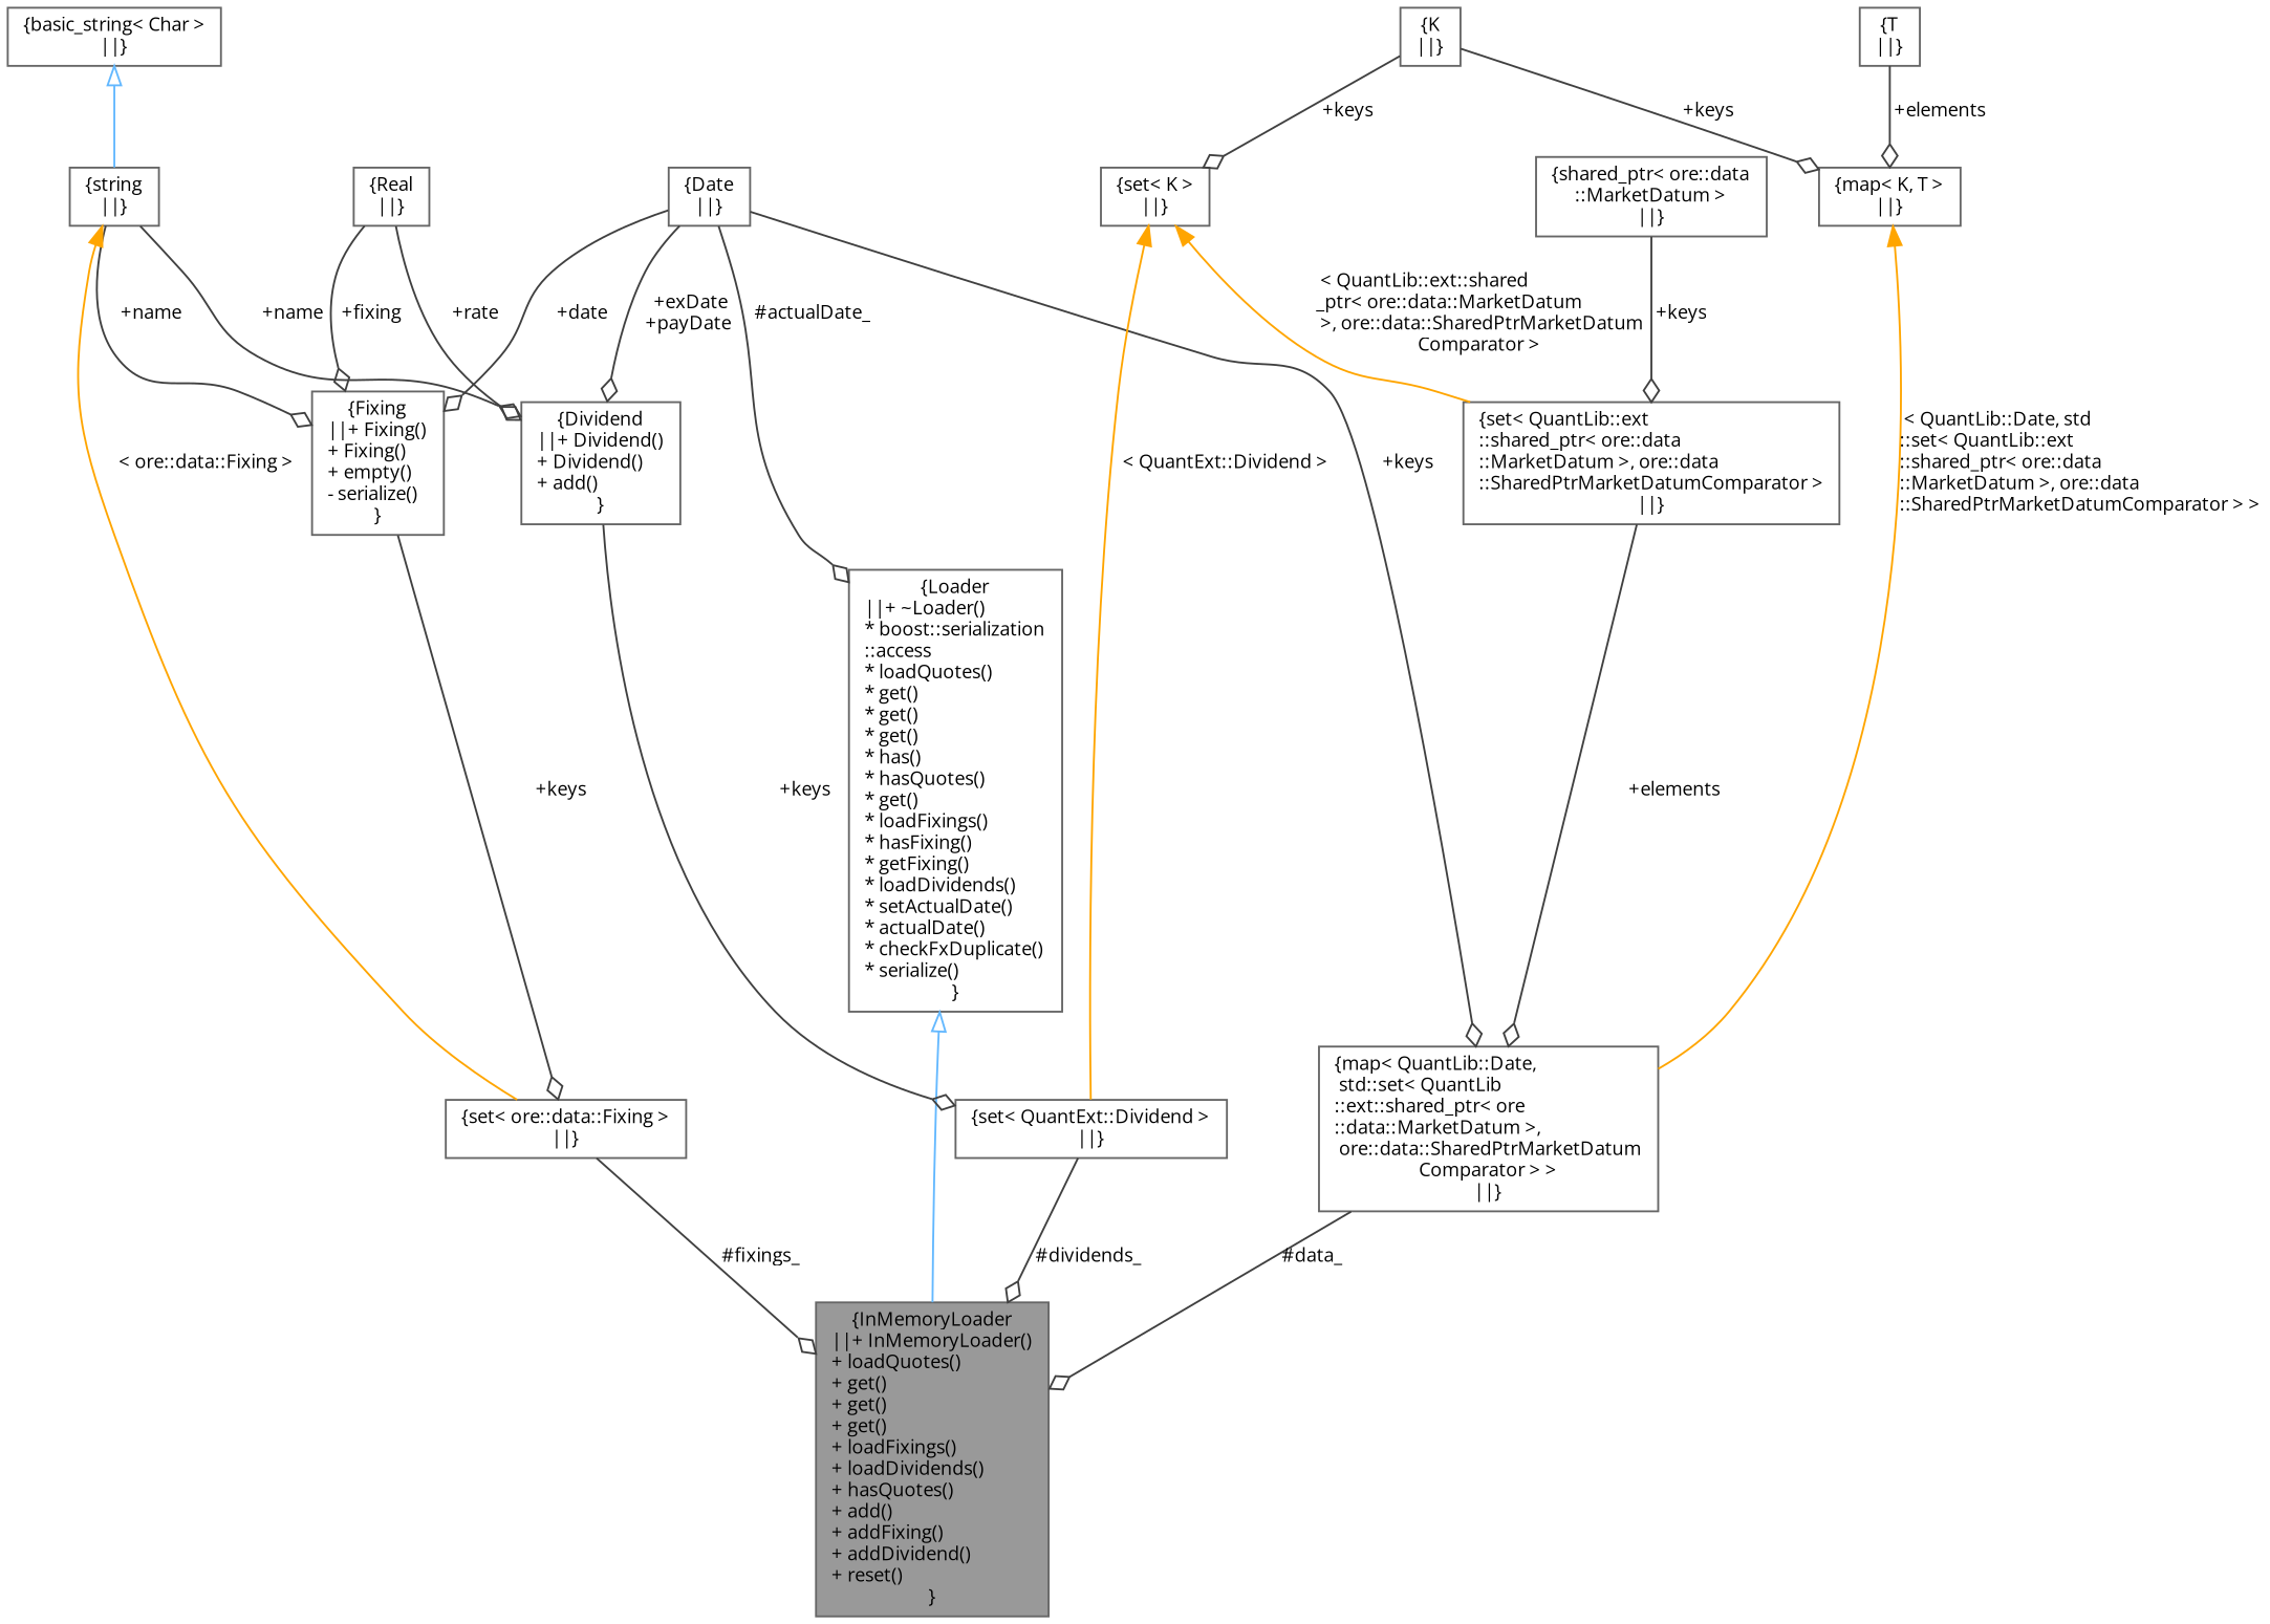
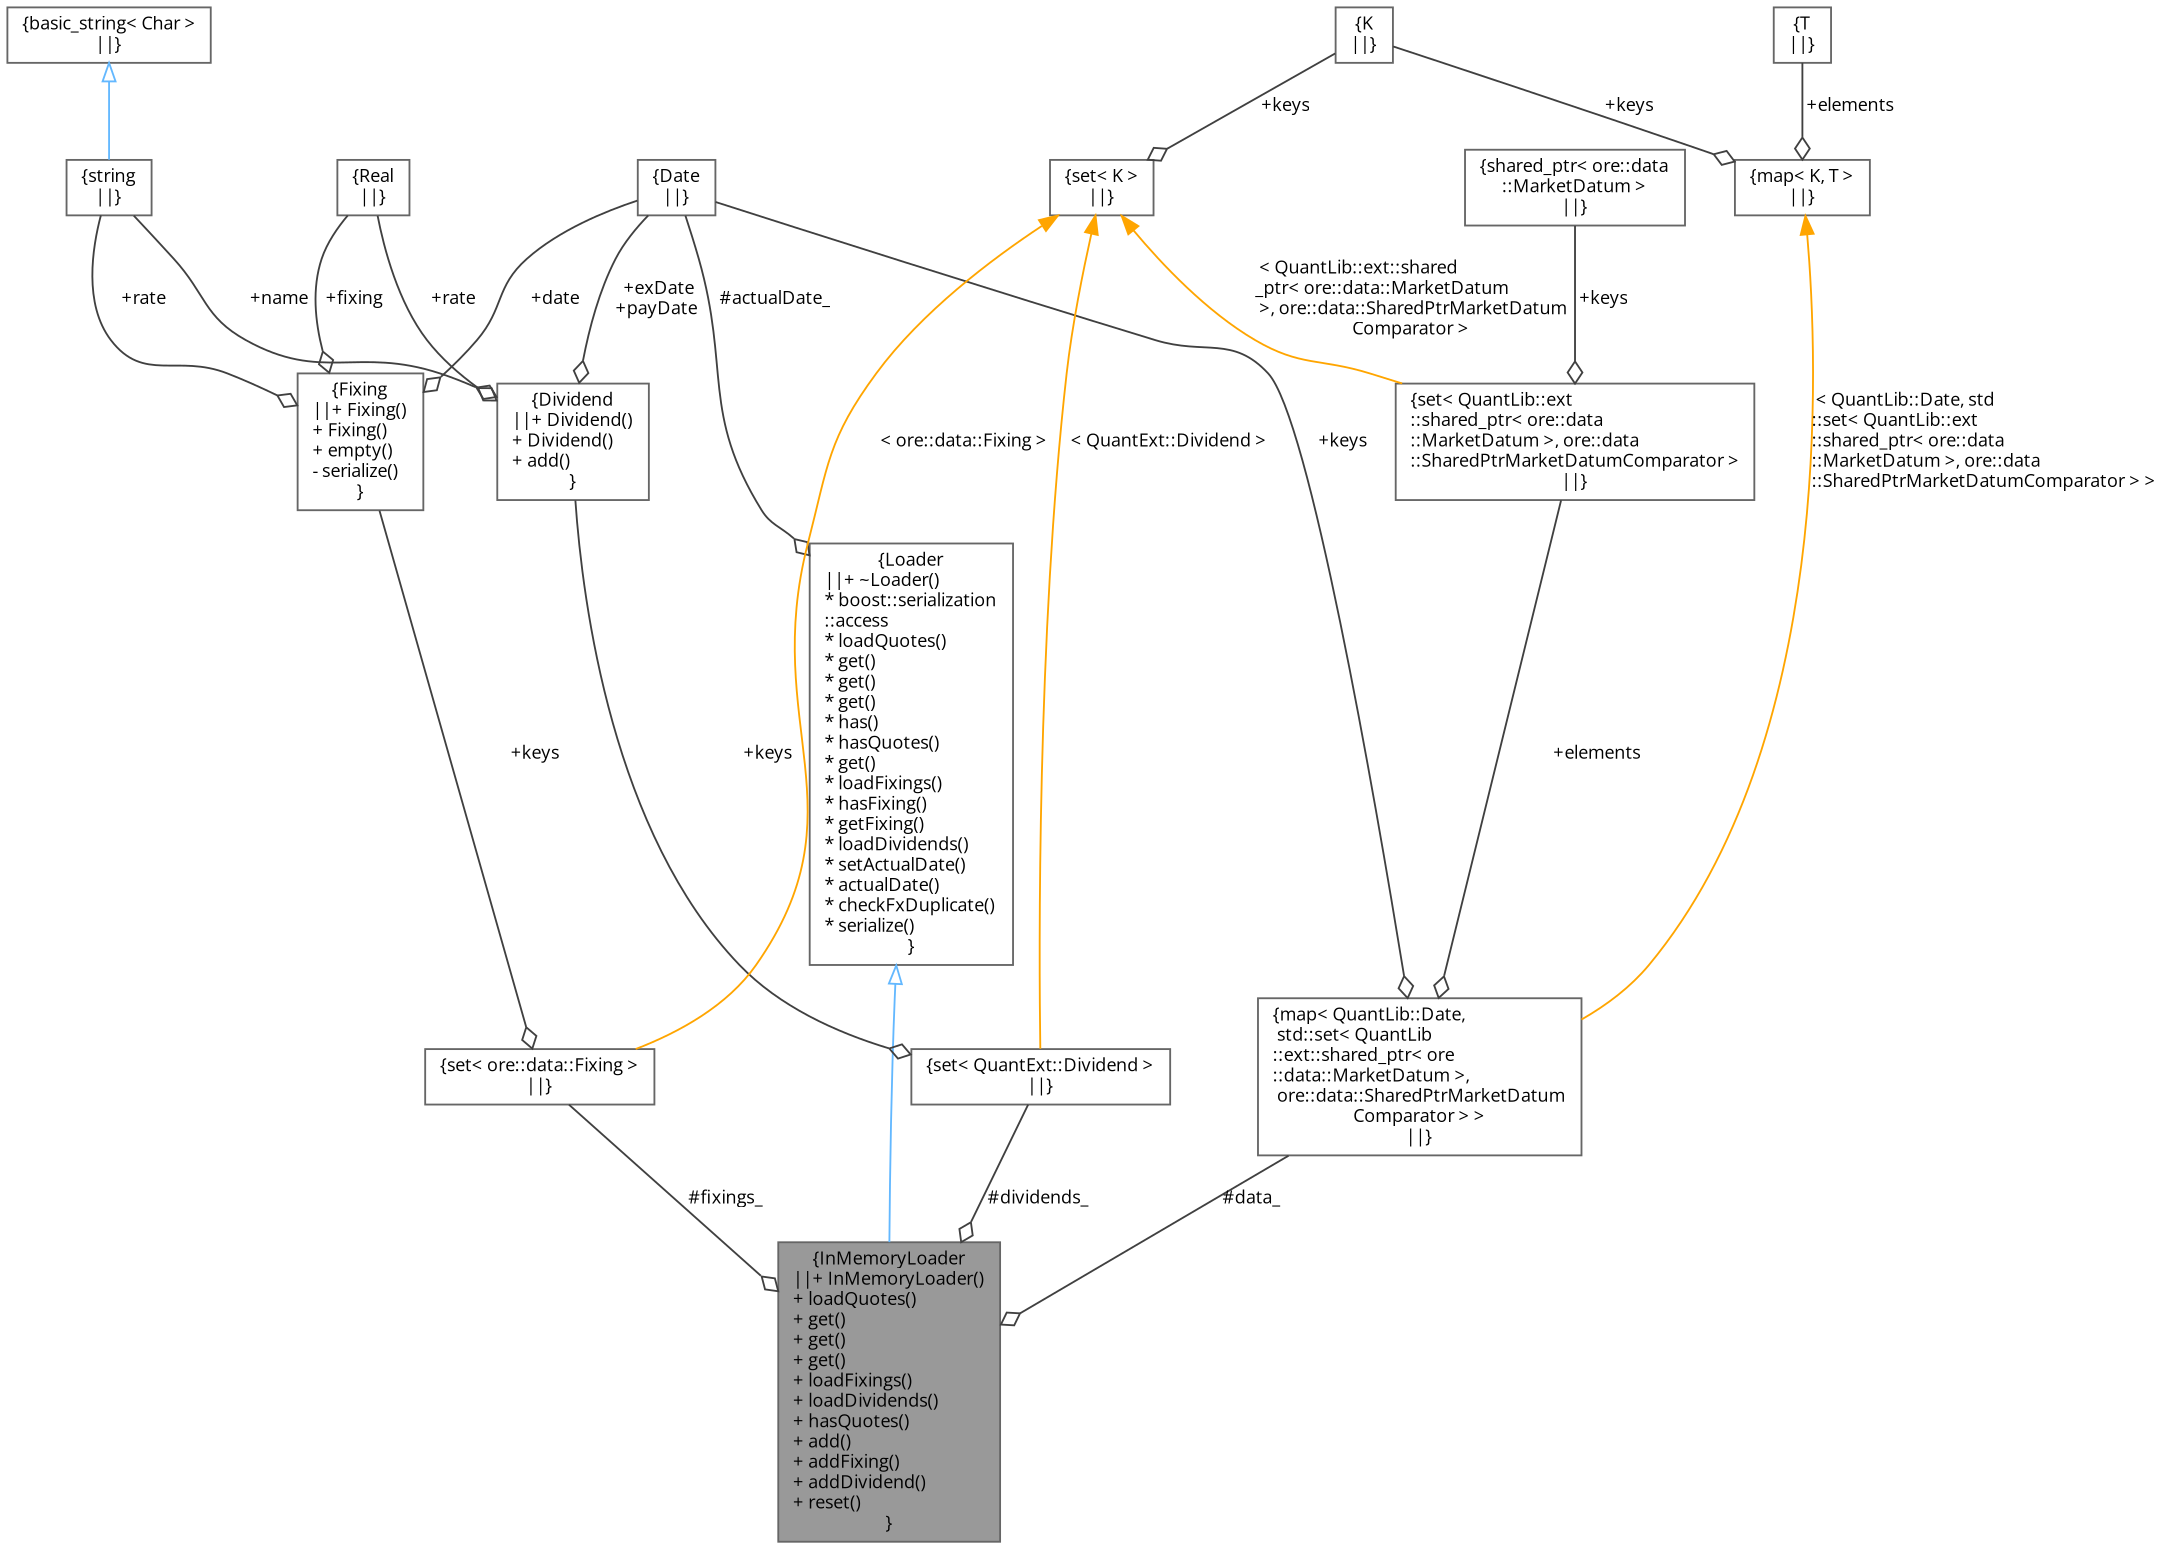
  digraph {
    fontname="Open Sans"
    node [color=gray40 fillcolor=white fontname="Open Sans" fontsize=10 shape=box style=filled]
    edge [color=grey25 fontname="Open Sans" fontsize=10 labelfontname=Helvetica labelfontsize=10 style=solid arrowhead=odiamond]
    n1 [fillcolor=grey60 fontcolor=black height=0.2 label="{InMemoryLoader\n||+ InMemoryLoader()\l+ loadQuotes()\l+ get()\l+ get()\l+ get()\l+ loadFixings()\l+ loadDividends()\l+ hasQuotes()\l+ add()\l+ addFixing()\l+ addDividend()\l+ reset()\l}" width=0.4]
    n2 [height=0.2 label="{Loader\n||+ ~Loader()\l* boost::serialization\l::access\l* loadQuotes()\l* get()\l* get()\l* get()\l* has()\l* hasQuotes()\l* get()\l* loadFixings()\l* hasFixing()\l* getFixing()\l* loadDividends()\l* setActualDate()\l* actualDate()\l* checkFxDuplicate()\l* serialize()\l}" width=0.4]
    n3 [height=0.2 label="{Date\n||}" width=0.4]
    n4 [height=0.2 label="{map\< QuantLib::Date,\l std::set\< QuantLib\l::ext::shared_ptr\< ore\l::data::MarketDatum \>,\l ore::data::SharedPtrMarketDatum\lComparator \> \>\n||}" width=0.4]
    n5 [height=0.2 label="{Fixing\n||+ Fixing()\l+ Fixing()\l+ empty()\l- serialize()\l}" width=0.4]
    n6 [height=0.2 label="{Dividend\n||+ Dividend()\l+ Dividend()\l+ add()\l}" width=0.4]
    n7 [height=0.2 label="{set\< ore::data::Fixing \>\n||}" width=0.4]
    n8 [height=0.2 label="{set\< QuantExt::Dividend \>\n||}" width=0.4]
    n9 [height=0.2 label="{set\< QuantLib::ext\l::shared_ptr\< ore::data\l::MarketDatum \>, ore::data\l::SharedPtrMarketDatumComparator \>\n||}" width=0.4]
    n10 [height=0.2 label="{shared_ptr\< ore::data\l::MarketDatum \>\n||}" width=0.4]
    n11 [height=0.2 label="{set\< K \>\n||}" width=0.4]
    n12 [height=0.2 label="{K\n||}" width=0.4]
    n13 [height=0.2 label="{map\< K, T \>\n||}" width=0.4]
    n14 [height=0.2 label="{T\n||}" width=0.4]
    n15 [height=0.2 label="{string\n||}" width=0.4]
    n16 [height=0.2 label="{basic_string\< Char \>\n||}" width=0.4]
    n17 [height=0.2 label="{Real\n||}" width=0.4]
    n2 -> n1 [arrowtail=onormal color=steelblue1 dir=back arrowhead=""]
    n3 -> n2 [label=" #actualDate_"]
    n3 -> n4 [label=" +keys"]
    n3 -> n5 [label=" +date"]
    n3 -> n6 [label=" +exDate\n+payDate"]
    n4 -> n1 [label=" #data_"]
    n5 -> n7 [label=" +keys"]
    n6 -> n8 [label=" +keys"]
    n7 -> n1 [label=" #fixings_"]
    n8 -> n1 [label=" #dividends_"]
    n9 -> n4 [label=" +elements"]
    n10 -> n9 [label=" +keys"]
-   n15 -> n7 [color=orange dir=back label=" \< ore::data::Fixing \>" arrowhead=""]
+   n11 -> n7 [color=orange dir=back label=" \< ore::data::Fixing \>" arrowhead=""]
    n11 -> n8 [color=orange dir=back label=" \< QuantExt::Dividend \>" arrowhead=""]
    n11 -> n9 [color=orange dir=back label=" \< QuantLib::ext::shared\l_ptr\< ore::data::MarketDatum\l \>, ore::data::SharedPtrMarketDatum\lComparator \>" arrowhead=""]
    n12 -> n11 [label=" +keys"]
    n12 -> n13 [label=" +keys"]
    n13 -> n4 [color=orange dir=back label=" \< QuantLib::Date, std\l::set\< QuantLib::ext\l::shared_ptr\< ore::data\l::MarketDatum \>, ore::data\l::SharedPtrMarketDatumComparator \> \>" arrowhead=""]
    n14 -> n13 [label=" +elements"]
-   n15 -> n5 [label=" +name"]
+   n15 -> n5 [label=" +rate"]
    n15 -> n6 [label=" +name"]
    n16 -> n15 [arrowtail=onormal color=steelblue1 dir=back arrowhead=""]
    n17 -> n5 [label=" +fixing"]
    n17 -> n6 [label=" +rate"]
  }
